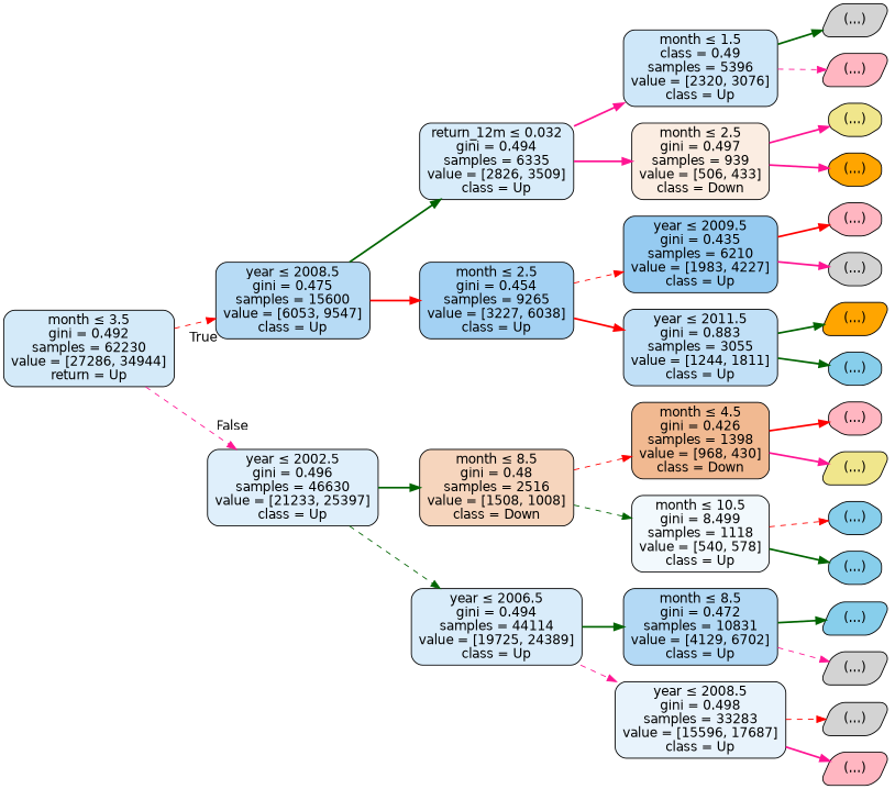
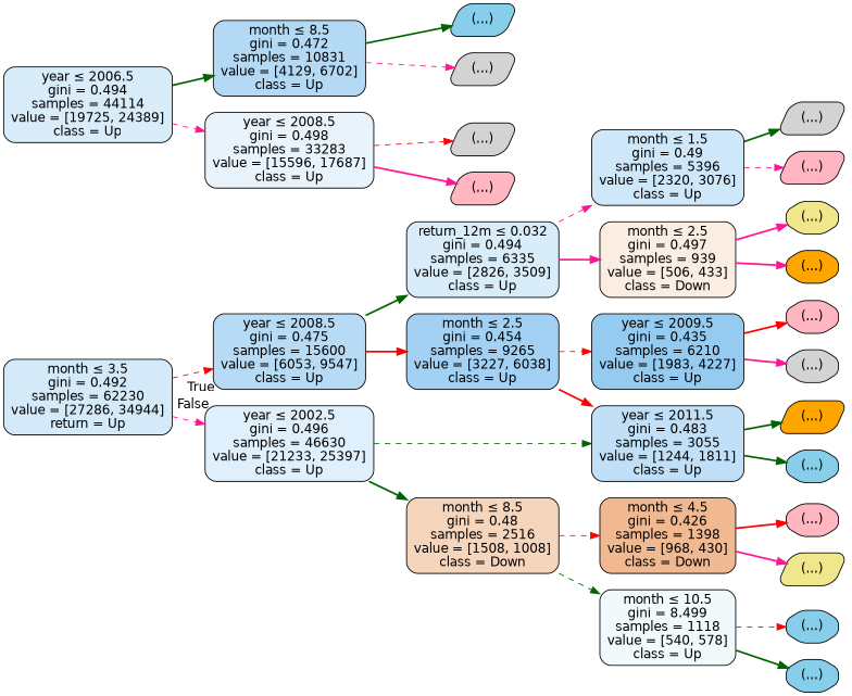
  digraph {
    rankdir=LR
    node [color=black fillcolor=lightgrey fontname=helvetica shape=box style="filled, rounded"]
    edge [color=deeppink fontname=helvetica style=bold]
    n1 [fillcolor="#d4eaf9" label=<month &le; 3.5<br/>gini = 0.492<br/>samples = 62230<br/>value = [27286, 34944]<br/>return = Up>]
    n2 [fillcolor="#b7dbf5" label=<year &le; 2008.5<br/>gini = 0.475<br/>samples = 15600<br/>value = [6053, 9547]<br/>class = Up>]
    n3 [fillcolor="#dfeffb" label=<year &le; 2002.5<br/>gini = 0.496<br/>samples = 46630<br/>value = [21233, 25397]<br/>class = Up>]
    n4 [fillcolor="#d8ecfa" label=<return_12m &le; 0.032<br/>gini = 0.494<br/>samples = 6335<br/>value = [2826, 3509]<br/>class = Up>]
    n5 [fillcolor="#a3d1f3" label=<month &le; 2.5<br/>gini = 0.454<br/>samples = 9265<br/>value = [3227, 6038]<br/>class = Up>]
    n6 [fillcolor="#f6d5bd" label=<month &le; 8.5<br/>gini = 0.48<br/>samples = 2516<br/>value = [1508, 1008]<br/>class = Down>]
    n7 [fillcolor="#d9ecfa" label=<year &le; 2006.5<br/>gini = 0.494<br/>samples = 44114<br/>value = [19725, 24389]<br/>class = Up>]
-   n8 [fillcolor="#cee7f9" label=<month &le; 1.5<br/>class = 0.49<br/>samples = 5396<br/>value = [2320, 3076]<br/>class = Up>]
+   n8 [fillcolor="#cee7f9" label=<month &le; 1.5<br/>gini = 0.49<br/>samples = 5396<br/>value = [2320, 3076]<br/>class = Up>]
    n9 [fillcolor="#fbede2" label=<month &le; 2.5<br/>gini = 0.497<br/>samples = 939<br/>value = [506, 433]<br/>class = Down>]
    n10 [fillcolor="#96cbf1" label=<year &le; 2009.5<br/>gini = 0.435<br/>samples = 6210<br/>value = [1983, 4227]<br/>class = Up>]
-   n11 [fillcolor="#c1e0f7" label=<year &le; 2011.5<br/>gini = 0.883<br/>samples = 3055<br/>value = [1244, 1811]<br/>class = Up>]
+   n11 [fillcolor="#c1e0f7" label=<year &le; 2011.5<br/>gini = 0.483<br/>samples = 3055<br/>value = [1244, 1811]<br/>class = Up>]
    n12 [label="(...)" shape=parallelogram]
    n13 [fillcolor=lightpink label="(...)" shape=parallelogram]
    n14 [fillcolor=khaki label="(...)" shape=octagon]
    n15 [fillcolor=orange label="(...)" shape=octagon]
    n16 [fillcolor=lightpink label="(...)" shape=octagon]
    n17 [label="(...)" shape=octagon]
    n18 [fillcolor=orange label="(...)" shape=parallelogram]
    n19 [fillcolor=skyblue label="(...)" shape=octagon]
    n20 [fillcolor="#f1b991" label=<month &le; 4.5<br/>gini = 0.426<br/>samples = 1398<br/>value = [968, 430]<br/>class = Down>]
    n21 [fillcolor="#f2f9fd" label=<month &le; 10.5<br/>gini = 8.499<br/>samples = 1118<br/>value = [540, 578]<br/>class = Up>]
    n22 [fillcolor="#b3d9f5" label=<month &le; 8.5<br/>gini = 0.472<br/>samples = 10831<br/>value = [4129, 6702]<br/>class = Up>]
    n23 [fillcolor="#e8f3fc" label=<year &le; 2008.5<br/>gini = 0.498<br/>samples = 33283<br/>value = [15596, 17687]<br/>class = Up>]
    n24 [fillcolor=lightpink label="(...)" shape=octagon]
    n25 [fillcolor=khaki label="(...)" shape=parallelogram]
    n26 [fillcolor=skyblue label="(...)" shape=octagon]
    n27 [fillcolor=skyblue label="(...)" shape=octagon]
    n28 [fillcolor=skyblue label="(...)" shape=parallelogram]
    n29 [label="(...)" shape=parallelogram]
    n30 [label="(...)" shape=parallelogram]
    n31 [fillcolor=lightpink label="(...)" shape=parallelogram]
    n1 -> n2 [color=red headlabel=True labelangle=45 labeldistance=2.5 style=dashed]
    n1 -> n3 [headlabel=False labelangle=-45 labeldistance=2.5 style=dashed]
    n2 -> n4 [color=darkgreen]
    n2 -> n5 [color=red]
    n3 -> n6 [color=darkgreen]
-   n3 -> n7 [color=darkgreen style=dashed]
-   n4 -> n8
+   n3 -> n11 [color=darkgreen style=dashed]
+   n4 -> n8 [style=dashed]
    n4 -> n9
    n5 -> n10 [color=red style=dashed]
    n5 -> n11 [color=red]
    n6 -> n20 [color=red style=dashed]
    n6 -> n21 [color=darkgreen style=dashed]
    n7 -> n22 [color=darkgreen]
    n7 -> n23 [style=dashed]
    n8 -> n12 [color=darkgreen]
    n8 -> n13 [style=dashed]
    n9 -> n14
    n9 -> n15
    n10 -> n16 [color=red]
    n10 -> n17
    n11 -> n18 [color=darkgreen]
    n11 -> n19 [color=darkgreen]
    n20 -> n24 [color=red]
    n20 -> n25
    n21 -> n26 [color=red style=dashed]
    n21 -> n27 [color=darkgreen]
    n22 -> n28 [color=darkgreen]
    n22 -> n29 [style=dashed]
    n23 -> n30 [color=red style=dashed]
    n23 -> n31
  }
